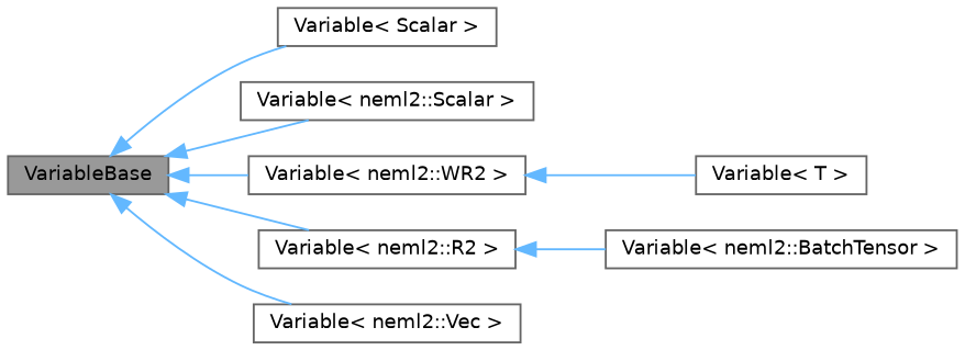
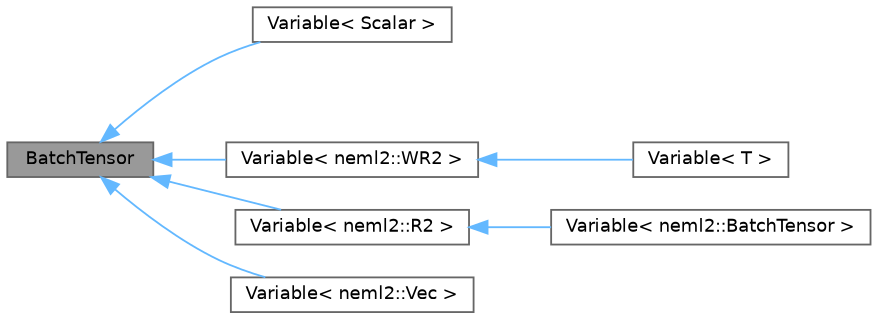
  digraph {
    rankdir=LR
    node [color=gray40 fillcolor=white fontname=Helvetica fontsize=10 shape=box style=filled]
    edge [color=steelblue1 dir=back fontname=Helvetica fontsize=10 labelfontname=Helvetica labelfontsize=10 style=solid]
-   n1 [fillcolor=grey60 fontcolor=black height=0.2 label=VariableBase width=0.4]
+   n1 [fillcolor=grey60 fontcolor=black height=0.2 label=BatchTensor width=0.4]
    n2 [height=0.2 label="Variable\< Scalar \>" width=0.4]
-   n3 [height=0.2 label="Variable\< neml2::Scalar \>" width=0.4]
    n4 [height=0.2 label="Variable\< neml2::WR2 \>" width=0.4]
    n5 [height=0.2 label="Variable\< neml2::R2 \>" width=0.4]
    n6 [height=0.2 label="Variable\< neml2::Vec \>" width=0.4]
    n7 [height=0.2 label="Variable\< T \>" width=0.4]
    n8 [height=0.2 label="Variable\< neml2::BatchTensor \>" width=0.4]
    n1 -> n2
-   n1 -> n3
    n1 -> n4
    n1 -> n5
    n1 -> n6
    n4 -> n7
    n5 -> n8
  }
